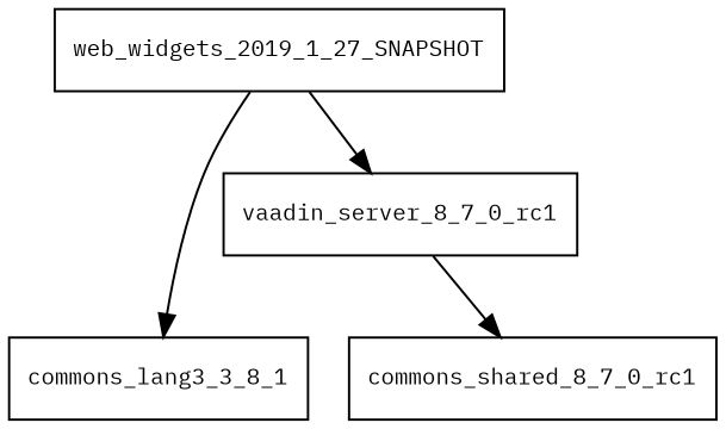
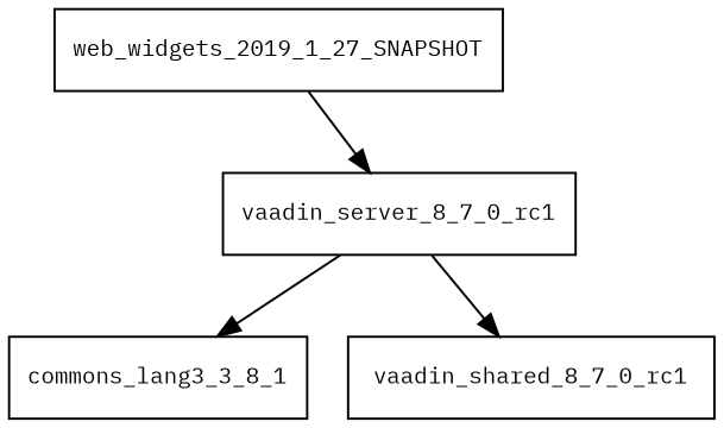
  digraph {
    fontname="IBM Plex Mono"
    node [fontname="IBM Plex Mono" fontsize=10.0 shape=box]
    edge [fontname="IBM Plex Mono"]
    web_widgets_2019_1_27_SNAPSHOT
    commons_lang3_3_8_1
    vaadin_server_8_7_0_rc1
-   vaadin_shared_8_7_0_rc1 [label=commons_shared_8_7_0_rc1]
-   web_widgets_2019_1_27_SNAPSHOT -> commons_lang3_3_8_1
+   vaadin_shared_8_7_0_rc1
+   vaadin_server_8_7_0_rc1 -> commons_lang3_3_8_1
    web_widgets_2019_1_27_SNAPSHOT -> vaadin_server_8_7_0_rc1
    vaadin_server_8_7_0_rc1 -> vaadin_shared_8_7_0_rc1
  }
